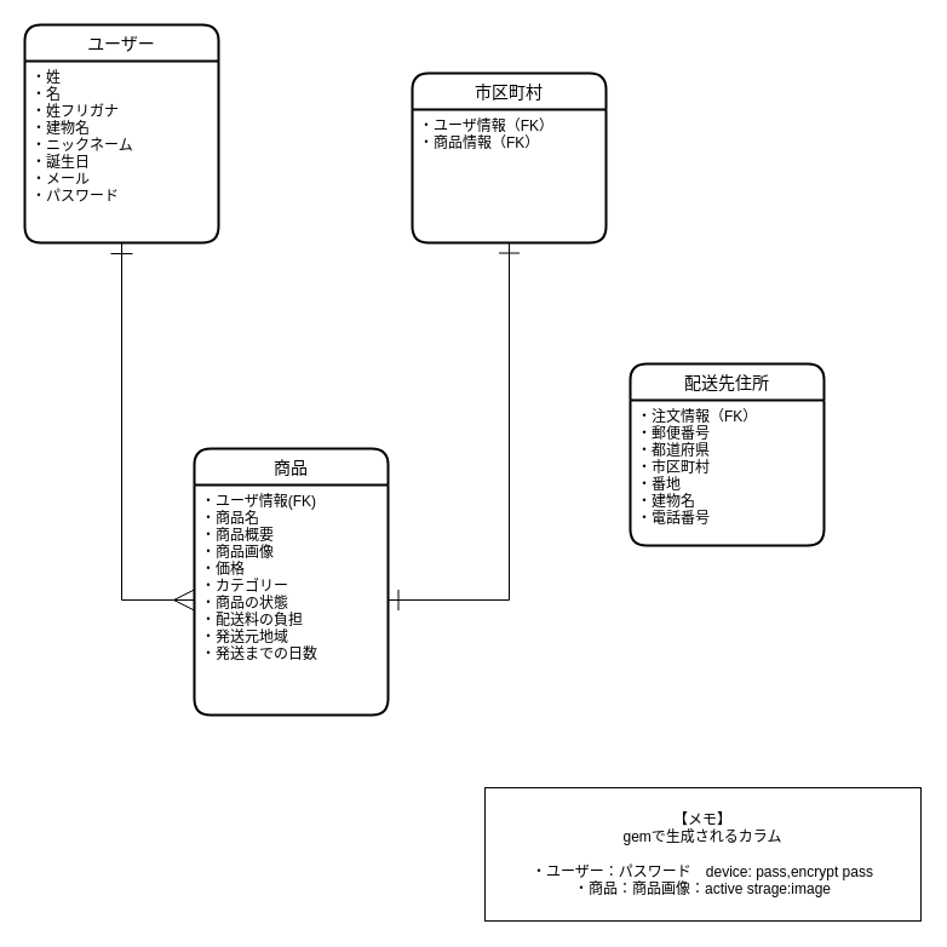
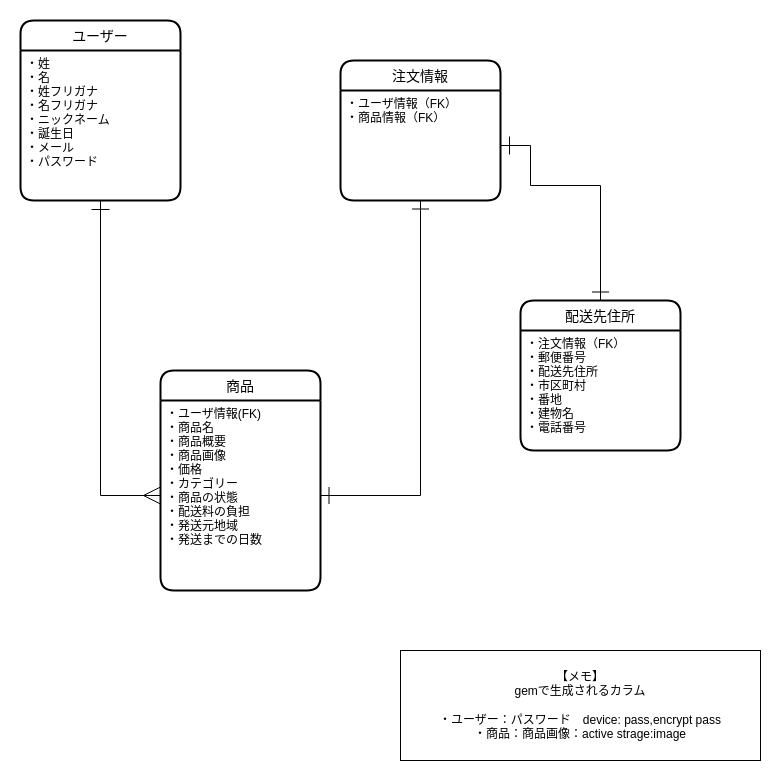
  <mxCell id="0" />
  <mxCell id="1" parent="0" />
  <mxCell id="2" value="ユーザー" style="swimlane;childLayout=stackLayout;horizontal=1;startSize=30;horizontalStack=0;rounded=1;fontSize=14;fontStyle=0;strokeWidth=2;resizeParent=0;resizeLast=1;shadow=0;dashed=0;align=center;" vertex="1" parent="1"><mxGeometry x="20" y="20" width="160" height="180" as="geometry" /></mxCell>
- <mxCell id="3" value="・姓&#10;・名&#10;・姓フリガナ&#10;・建物名&#10;・ニックネーム&#10;・誕生日&#10;・メール&#10;・パスワード&#10;" style="align=left;strokeColor=none;fillColor=none;spacingLeft=4;fontSize=12;verticalAlign=top;resizable=0;rotatable=0;part=1;" vertex="1" parent="2"><mxGeometry y="30" width="160" height="150" as="geometry" /></mxCell>
+ <mxCell id="3" value="・姓&#10;・名&#10;・姓フリガナ&#10;・名フリガナ&#10;・ニックネーム&#10;・誕生日&#10;・メール&#10;・パスワード&#10;" style="align=left;strokeColor=none;fillColor=none;spacingLeft=4;fontSize=12;verticalAlign=top;resizable=0;rotatable=0;part=1;" vertex="1" parent="2"><mxGeometry y="30" width="160" height="150" as="geometry" /></mxCell>
  <mxCell id="4" style="edgeStyle=orthogonalEdgeStyle;rounded=0;orthogonalLoop=1;jettySize=auto;html=1;" edge="1" parent="1"><mxGeometry relative="1" as="geometry"><mxPoint x="170" y="330" as="targetPoint" /><mxPoint x="170" y="330" as="sourcePoint" /></mxGeometry></mxCell>
  <mxCell id="5" value="商品" style="swimlane;childLayout=stackLayout;horizontal=1;startSize=30;horizontalStack=0;rounded=1;fontSize=14;fontStyle=0;strokeWidth=2;resizeParent=0;resizeLast=1;shadow=0;dashed=0;align=center;" vertex="1" parent="1"><mxGeometry x="160" y="370" width="160" height="220" as="geometry" /></mxCell>
  <mxCell id="6" value="・ユーザ情報(FK)&#10;・商品名&#10;・商品概要&#10;・商品画像&#10;・価格&#10;・カテゴリー&#10;・商品の状態&#10;・配送料の負担&#10;・発送元地域&#10;・発送までの日数" style="align=left;strokeColor=none;fillColor=none;spacingLeft=4;fontSize=12;verticalAlign=top;resizable=0;rotatable=0;part=1;" vertex="1" parent="5"><mxGeometry y="30" width="160" height="190" as="geometry" /></mxCell>
- <mxCell id="7" value="市区町村" style="swimlane;childLayout=stackLayout;horizontal=1;startSize=30;horizontalStack=0;rounded=1;fontSize=14;fontStyle=0;strokeWidth=2;resizeParent=0;resizeLast=1;shadow=0;dashed=0;align=center;" vertex="1" parent="1"><mxGeometry x="340" y="60" width="160" height="140" as="geometry" /></mxCell>
+ <mxCell id="7" value="注文情報" style="swimlane;childLayout=stackLayout;horizontal=1;startSize=30;horizontalStack=0;rounded=1;fontSize=14;fontStyle=0;strokeWidth=2;resizeParent=0;resizeLast=1;shadow=0;dashed=0;align=center;" vertex="1" parent="1"><mxGeometry x="340" y="60" width="160" height="140" as="geometry" /></mxCell>
  <mxCell id="8" value="・ユーザ情報（FK）&#10;・商品情報（FK）" style="align=left;strokeColor=none;fillColor=none;spacingLeft=4;fontSize=12;verticalAlign=top;resizable=0;rotatable=0;part=1;" vertex="1" parent="7"><mxGeometry y="30" width="160" height="110" as="geometry" /></mxCell>
  <mxCell id="9" style="edgeStyle=orthogonalEdgeStyle;rounded=0;orthogonalLoop=1;jettySize=auto;html=1;entryX=0;entryY=0.5;entryDx=0;entryDy=0;startArrow=ERone;startFill=0;endArrow=ERmany;endFill=0;endSize=15;startSize=16;exitX=0.5;exitY=1;exitDx=0;exitDy=0;" edge="1" parent="1" source="3" target="6"><mxGeometry relative="1" as="geometry"><Array as="points"><mxPoint x="100" y="495" /></Array></mxGeometry></mxCell>
  <mxCell id="10" style="edgeStyle=orthogonalEdgeStyle;rounded=0;orthogonalLoop=1;jettySize=auto;html=1;exitX=1;exitY=0.5;exitDx=0;exitDy=0;startArrow=ERone;startFill=0;endArrow=ERone;endFill=0;strokeWidth=1;endSize=15;startSize=15;" edge="1" parent="1" source="6" target="8"><mxGeometry relative="1" as="geometry" /></mxCell>
  <mxCell id="11" value="配送先住所" style="swimlane;childLayout=stackLayout;horizontal=1;startSize=30;horizontalStack=0;rounded=1;fontSize=14;fontStyle=0;strokeWidth=2;resizeParent=0;resizeLast=1;shadow=0;dashed=0;align=center;" vertex="1" parent="1"><mxGeometry x="520" y="300" width="160" height="150" as="geometry" /></mxCell>
- <mxCell id="12" value="・注文情報（FK）&#10;・郵便番号&#10;・都道府県&#10;・市区町村&#10;・番地&#10;・建物名&#10;・電話番号" style="align=left;strokeColor=none;fillColor=none;spacingLeft=4;fontSize=12;verticalAlign=top;resizable=0;rotatable=0;part=1;" vertex="1" parent="11"><mxGeometry y="30" width="160" height="120" as="geometry" /></mxCell>
+ <mxCell id="12" value="・注文情報（FK）&#10;・郵便番号&#10;・配送先住所&#10;・市区町村&#10;・番地&#10;・建物名&#10;・電話番号" style="align=left;strokeColor=none;fillColor=none;spacingLeft=4;fontSize=12;verticalAlign=top;resizable=0;rotatable=0;part=1;" vertex="1" parent="11"><mxGeometry y="30" width="160" height="120" as="geometry" /></mxCell>
  <mxCell id="13" style="edgeStyle=orthogonalEdgeStyle;rounded=0;orthogonalLoop=1;jettySize=auto;html=1;exitX=0.5;exitY=1;exitDx=0;exitDy=0;startArrow=ERone;startFill=0;startSize=16;endArrow=ERone;endFill=0;endSize=15;strokeWidth=1;" edge="1" parent="11" source="12" target="12"><mxGeometry relative="1" as="geometry" /></mxCell>
+ <mxCell id="14" style="edgeStyle=orthogonalEdgeStyle;rounded=0;orthogonalLoop=1;jettySize=auto;html=1;exitX=1;exitY=0.5;exitDx=0;exitDy=0;startArrow=ERone;startFill=0;startSize=16;endArrow=ERone;endFill=0;endSize=15;strokeWidth=1;entryX=0.5;entryY=0;entryDx=0;entryDy=0;" edge="1" parent="1" source="8" target="11"><mxGeometry relative="1" as="geometry"><mxPoint x="660" y="320" as="targetPoint" /><Array as="points"><mxPoint x="530" y="145" /><mxPoint x="530" y="185" /><mxPoint x="600" y="185" /></Array></mxGeometry></mxCell>
  <mxCell id="15" value="【メモ】&lt;br&gt;gemで生成されるカラム&lt;br&gt;&lt;br&gt;・ユーザー：パスワード　device: pass,encrypt pass&lt;br&gt;・商品：商品画像：active strage:image" style="rounded=0;whiteSpace=wrap;html=1;" vertex="1" parent="1"><mxGeometry x="400" y="650" width="360" height="110" as="geometry" /></mxCell>
